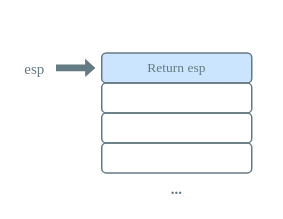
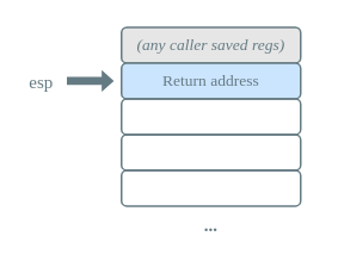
  <mxCell id="0" />
  <mxCell id="1" parent="0" />
  <mxCell id="2" value="" style="rounded=0;whiteSpace=wrap;html=1;strokeColor=none;strokeWidth=2;fillColor=none;" parent="1" vertex="1"><mxGeometry x="25" y="20" width="330" height="250" as="geometry" /></mxCell>
- <mxCell id="4" value="Return esp" style="rounded=1;whiteSpace=wrap;html=1;fillColor=#CCE5FF;strokeColor=#657B83;strokeWidth=2;fontFamily=Ubuntu;fontSize=18;fontColor=#657B83;" parent="1" vertex="1"><mxGeometry x="135" y="70" width="200" height="40" as="geometry" /></mxCell>
+ <mxCell id="3" value="&lt;i&gt;(any caller saved regs)&lt;/i&gt;" style="rounded=1;whiteSpace=wrap;html=1;fillColor=#E6E6E6;strokeColor=#657B83;strokeWidth=2;fontFamily=Ubuntu;fontSize=18;fontColor=#657B83;" parent="1" vertex="1"><mxGeometry x="135" y="30" width="200" height="40" as="geometry" /></mxCell>
+ <mxCell id="4" value="Return address" style="rounded=1;whiteSpace=wrap;html=1;fillColor=#CCE5FF;strokeColor=#657B83;strokeWidth=2;fontFamily=Ubuntu;fontSize=18;fontColor=#657B83;" parent="1" vertex="1"><mxGeometry x="135" y="70" width="200" height="40" as="geometry" /></mxCell>
  <mxCell id="5" value="" style="rounded=1;whiteSpace=wrap;html=1;fillColor=none;strokeColor=#657B83;strokeWidth=2;fontFamily=Ubuntu;fontSize=18;fontColor=#657B83;" parent="1" vertex="1"><mxGeometry x="135" y="110" width="200" height="40" as="geometry" /></mxCell>
  <mxCell id="6" value="" style="rounded=1;whiteSpace=wrap;html=1;fillColor=none;strokeColor=#657B83;strokeWidth=2;fontFamily=Ubuntu;fontSize=18;fontColor=#657B83;" parent="1" vertex="1"><mxGeometry x="135" y="150" width="200" height="40" as="geometry" /></mxCell>
  <mxCell id="7" value="" style="rounded=1;whiteSpace=wrap;html=1;fillColor=none;strokeColor=#657B83;strokeWidth=2;fontFamily=Ubuntu;fontSize=18;fontColor=#657B83;" parent="1" vertex="1"><mxGeometry x="135" y="190" width="200" height="40" as="geometry" /></mxCell>
  <mxCell id="8" value="&lt;font face=&quot;Ubuntu&quot; size=&quot;1&quot; color=&quot;#657b83&quot;&gt;&lt;b style=&quot;font-size: 20px&quot;&gt;...&lt;/b&gt;&lt;/font&gt;" style="rounded=1;whiteSpace=wrap;html=1;fillColor=none;strokeColor=none;strokeWidth=2;" parent="1" vertex="1"><mxGeometry x="135" y="230" width="200" height="40" as="geometry" /></mxCell>
  <mxCell id="9" value="" style="html=1;shadow=0;dashed=0;align=center;verticalAlign=middle;shape=mxgraph.arrows2.arrow;dy=0.65;dx=11.13;notch=0;strokeColor=#657B83;fillColor=#657B83;strokeWidth=2;" parent="1" vertex="1"><mxGeometry x="75" y="80" width="50" height="20" as="geometry" /></mxCell>
  <mxCell id="10" value="&lt;font color=&quot;#657b83&quot; face=&quot;Ubuntu&quot;&gt;&lt;span style=&quot;font-size: 20px&quot;&gt;esp&lt;/span&gt;&lt;/font&gt;" style="text;html=1;align=center;verticalAlign=middle;resizable=0;points=[];autosize=1;" parent="1" vertex="1"><mxGeometry x="20" y="80" width="50" height="20" as="geometry" /></mxCell>
